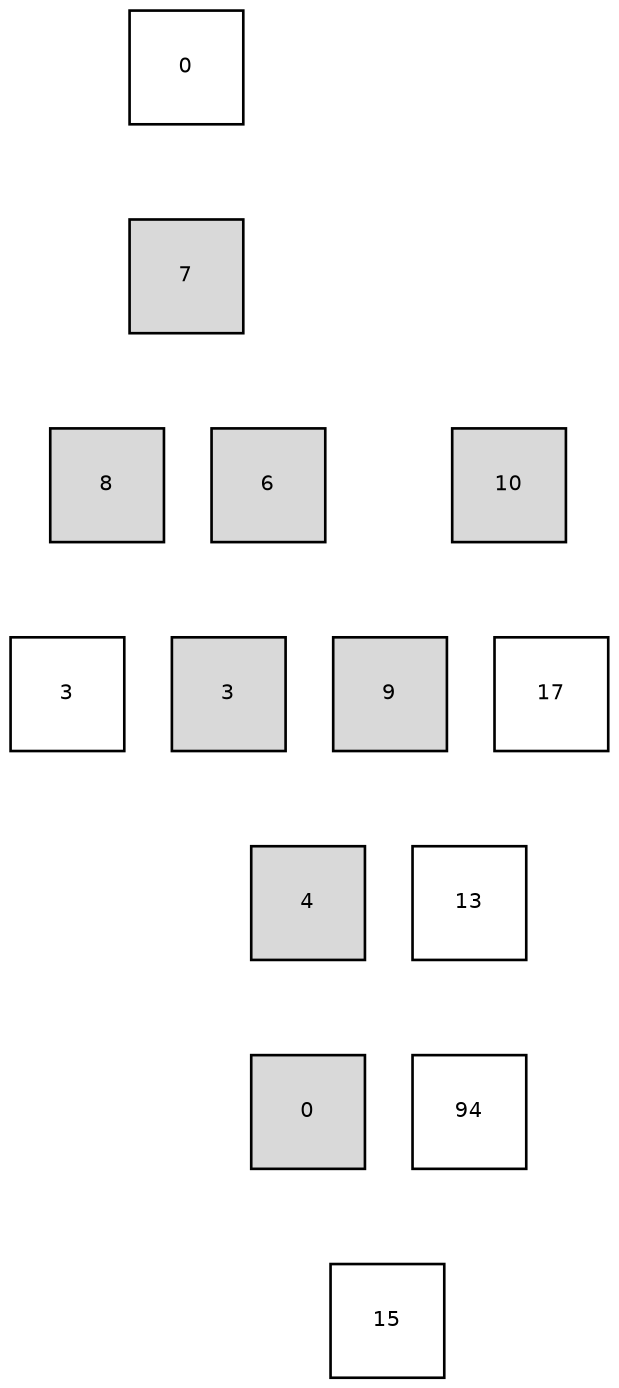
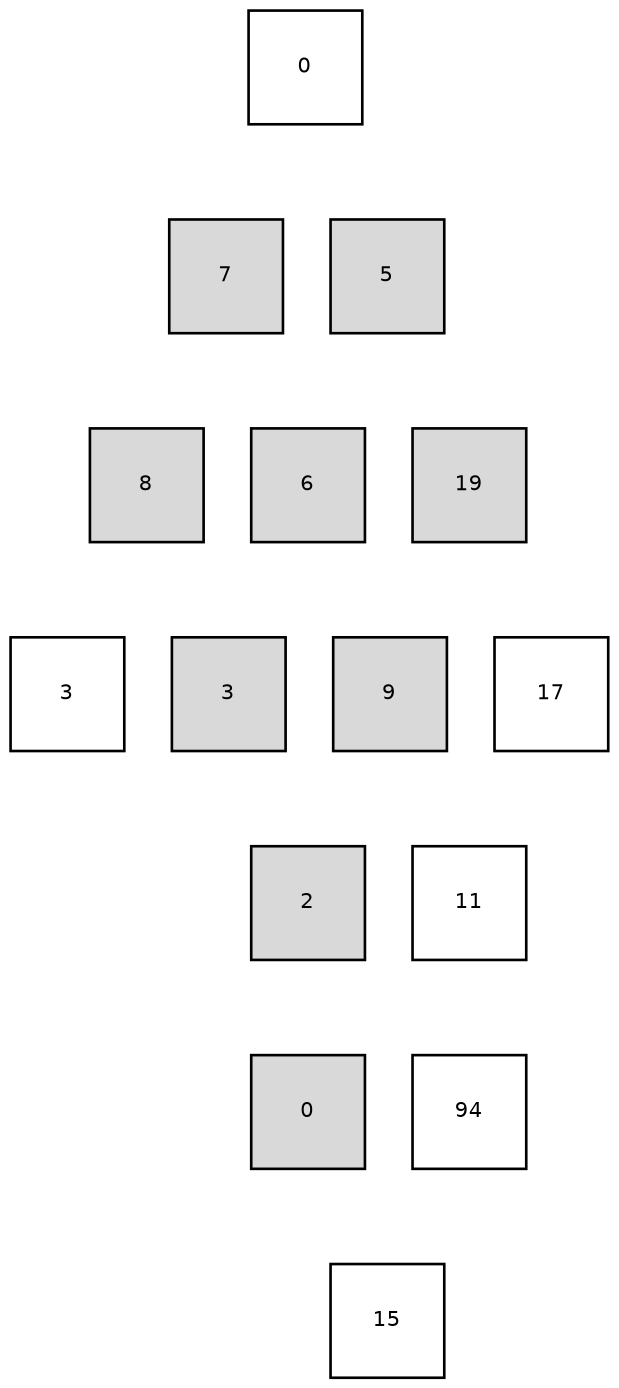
  digraph {
    fontname="DejaVu Sans"
    rank=same
    rankdir=TB
    splines=ortho
    node [fillcolor="#d9d9d9" fixedsize=true fontname="DejaVu Sans" fontsize=8 shape=square style=filled]
    edge [constraint=true fontname="DejaVu Sans" style=invis]
    0 [fillcolor="#ffffff" width=0.6]
    n2 [label=7 width=0.6]
+   n3 [label=5 width=0.6]
    n4 [label=8 width=0.6]
    n5 [label=6 width=0.6]
-   n6 [label=10 width=0.6]
+   n6 [label=19 width=0.6]
    3 [fillcolor="#ffffff" width=0.6]
    n8 [label=3 width=0.6]
    n9 [label=9 width=0.6]
-   n10 [label=4 width=0.6]
+   n10 [label=2 width=0.6]
    n11 [fillcolor="#ffffff" label=17 width=0.6]
-   13 [fillcolor="#ffffff" width=0.6]
+   13 [fillcolor="#ffffff" width=0.6 label=11]
    n13 [label=0 width=0.6]
    n14 [fillcolor="#ffffff" label=94 width=0.6]
    15 [fillcolor="#ffffff" width=0.6]
    0 -> n2
+   0 -> n3
    n2 -> n4
    n2 -> n5
+   n3 -> n5
+   n3 -> n6
    n4 -> 3
    n4 -> n8
    n5 -> n8
    n5 -> n9
    n6 -> n9
    n6 -> n11
    n8 -> n10
    n9 -> n10
    n9 -> 13
    n10 -> n13
    n10 -> n14
    n11 -> 13
    13 -> n14
    n13 -> 15
    n14 -> 15
  }
